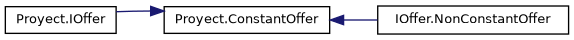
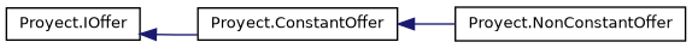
  digraph {
    rankdir=LR
    node [color=black fillcolor=white fontname=Helvetica fontsize=10 shape=record style=filled]
    edge [color=midnightblue dir=back fontname=Helvetica fontsize=10 labelfontname=Helvetica labelfontsize=10 style=solid]
    n1 [height=0.2 label="Proyect.IOffer" width=0.4]
    n2 [height=0.2 label="Proyect.ConstantOffer" width=0.4]
-   n3 [height=0.2 label="IOffer.NonConstantOffer" width=0.4]
-   n2 -> n1
+   n3 [height=0.2 label="Proyect.NonConstantOffer" width=0.4]
+   n1 -> n2
    n2 -> n3
  }
